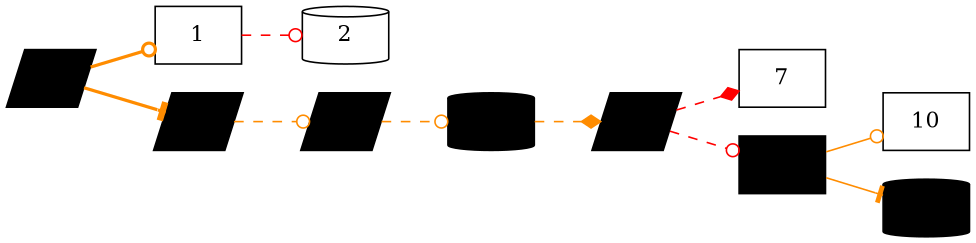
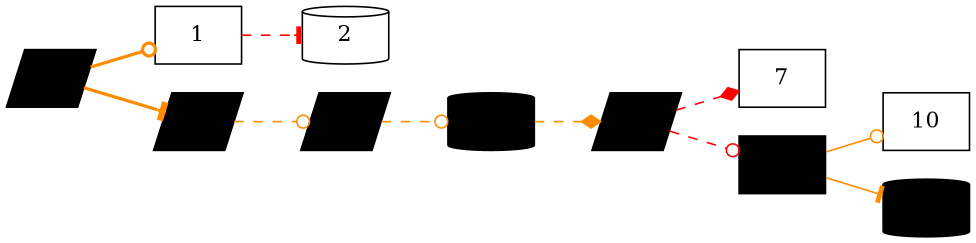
  strict digraph {
    rankdir=LR
    node [shape=box fillcolor=black style=filled]
    edge [arrowhead=odot color=darkorange style=dashed]
    1 [fillcolor="" style=""]
    0 [shape=parallelogram]
    3 [shape=parallelogram]
    2 [shape=cylinder fillcolor="" style=""]
    4 [shape=parallelogram]
    5 [shape=cylinder]
    6 [shape=parallelogram]
    7 [fillcolor="" style=""]
    9
    10 [fillcolor="" style=""]
    11 [shape=cylinder]
-   1 -> 2 [color=red]
+   1 -> 2 [arrowhead=tee color=red]
    0 -> 1 [style=bold]
    0 -> 3 [arrowhead=tee style=bold]
    3 -> 4
    4 -> 5
    5 -> 6 [arrowhead=diamond]
    6 -> 7 [arrowhead=diamond color=red]
    6 -> 9 [color=red]
    9 -> 10 [style=solid]
    9 -> 11 [arrowhead=tee style=solid]
  }
